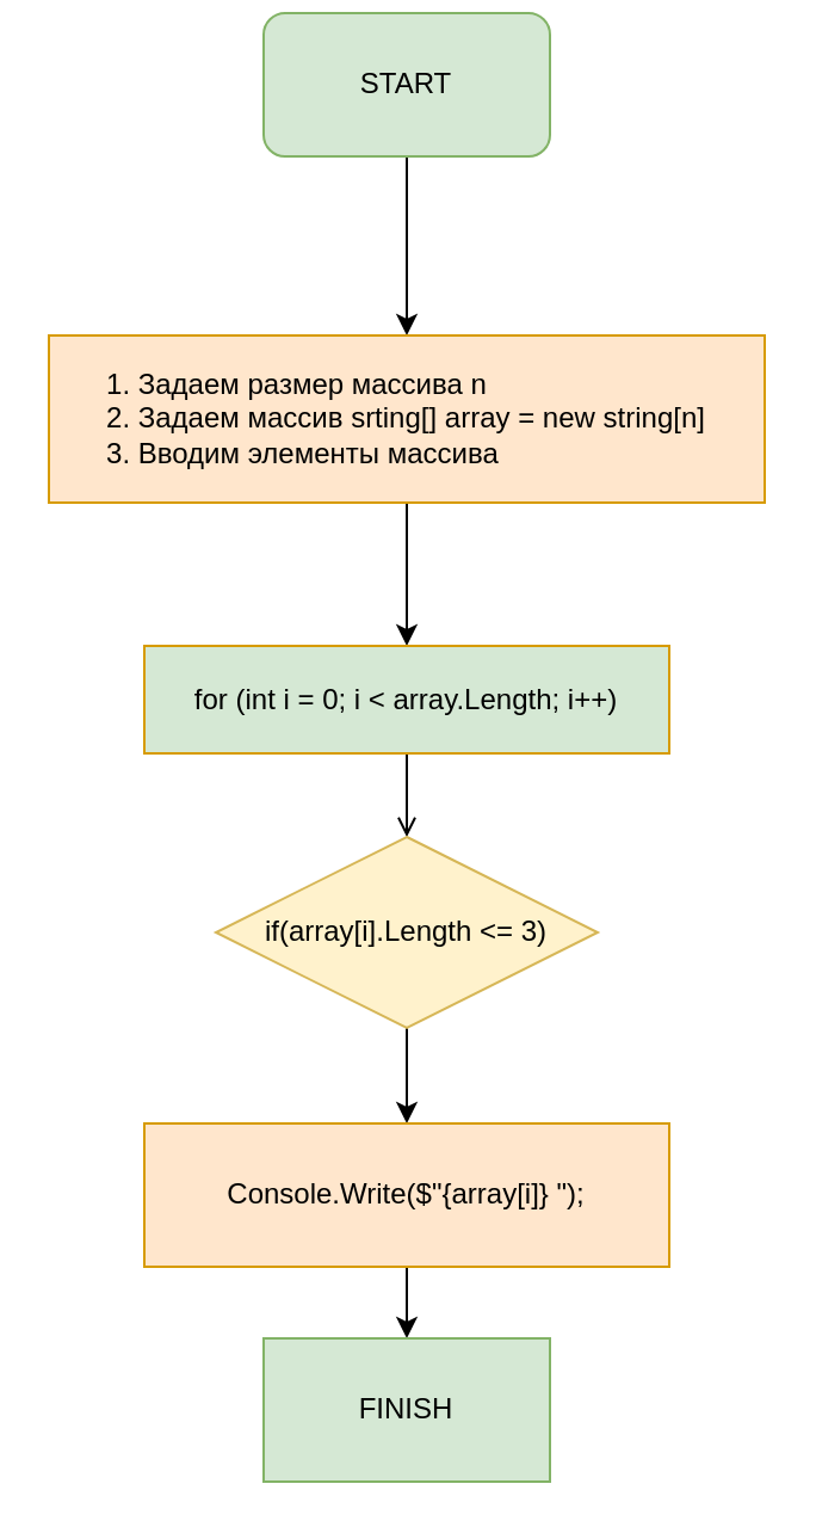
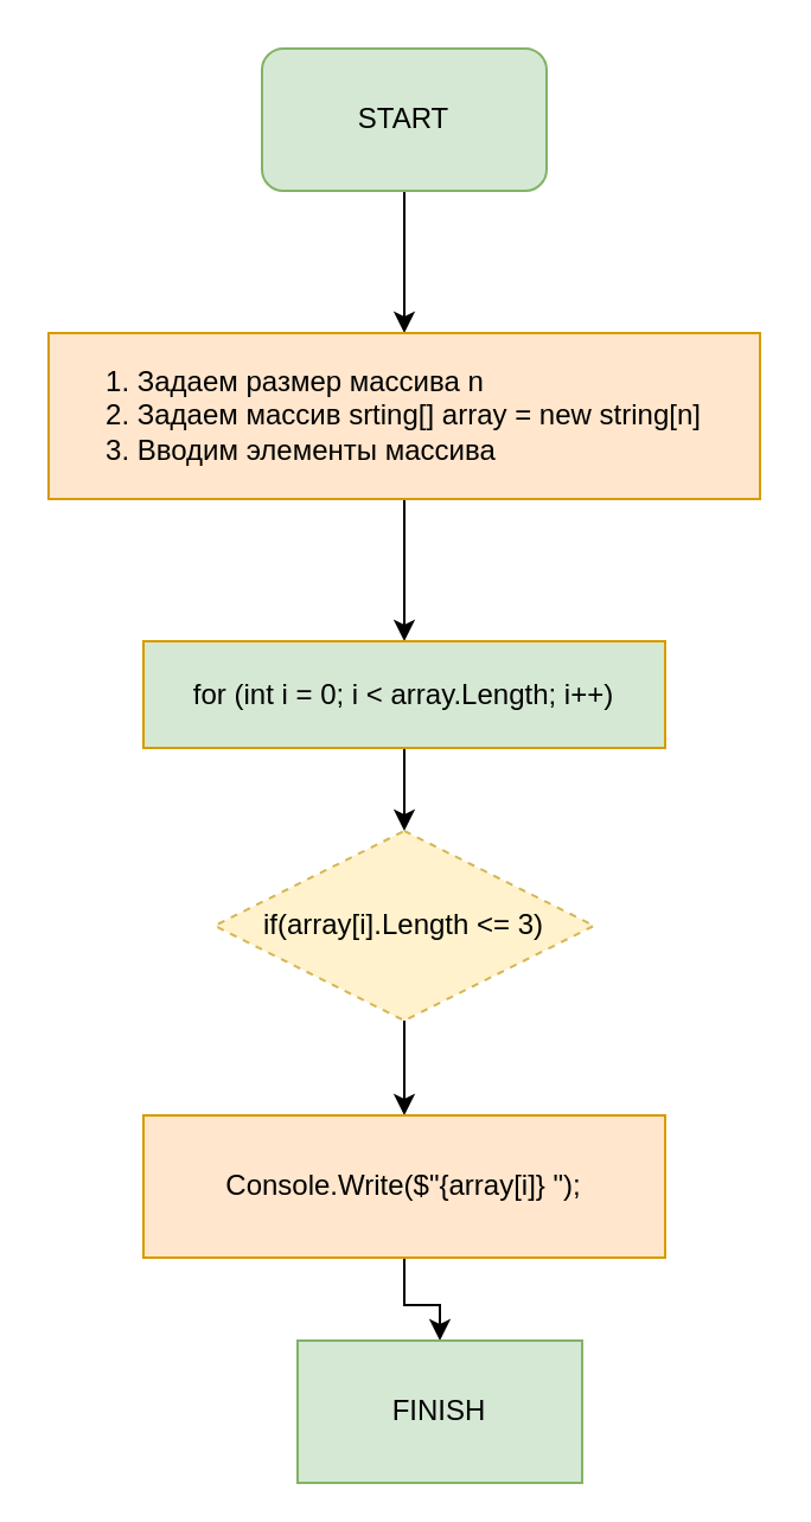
  <mxCell id="0" />
  <mxCell id="1" parent="0" />
  <mxCell id="2" value="" style="edgeStyle=orthogonalEdgeStyle;rounded=0;orthogonalLoop=1;jettySize=auto;html=1;entryX=0.5;entryY=0;entryDx=0;entryDy=0;" edge="1" parent="1" source="3" target="5"><mxGeometry relative="1" as="geometry"><mxPoint x="170" y="160" as="targetPoint" /></mxGeometry></mxCell>
- <mxCell id="3" value="START" style="rounded=1;whiteSpace=wrap;html=1;fillColor=#d5e8d4;strokeColor=#82b366;" vertex="1" parent="1"><mxGeometry x="110" y="5" width="120" height="60" as="geometry" /></mxCell>
+ <mxCell id="3" value="START" style="rounded=1;whiteSpace=wrap;html=1;fillColor=#d5e8d4;strokeColor=#82b366;" vertex="1" parent="1"><mxGeometry x="110" y="20" width="120" height="60" as="geometry" /></mxCell>
  <mxCell id="4" value="" style="edgeStyle=orthogonalEdgeStyle;rounded=0;orthogonalLoop=1;jettySize=auto;html=1;" edge="1" parent="1" source="5" target="7"><mxGeometry relative="1" as="geometry" /></mxCell>
  <mxCell id="5" value="&lt;div style=&quot;text-align: justify;&quot;&gt;&lt;span style=&quot;background-color: initial;&quot;&gt;1. Задаем размер массива n&lt;/span&gt;&lt;/div&gt;&lt;div style=&quot;text-align: justify;&quot;&gt;&lt;span style=&quot;background-color: initial;&quot;&gt;2. Задаем массив srting[] array = new string[n]&lt;/span&gt;&lt;/div&gt;&lt;div style=&quot;text-align: justify;&quot;&gt;&lt;span style=&quot;background-color: initial;&quot;&gt;3. Вводим элементы массива&lt;/span&gt;&lt;/div&gt;" style="rounded=0;whiteSpace=wrap;html=1;fillColor=#ffe6cc;strokeColor=#d79b00;" vertex="1" parent="1"><mxGeometry x="20" y="140" width="300" height="70" as="geometry" /></mxCell>
- <mxCell id="6" value="" style="edgeStyle=orthogonalEdgeStyle;rounded=0;orthogonalLoop=1;jettySize=auto;html=1;endArrow=open;" edge="1" parent="1" source="7" target="9"><mxGeometry relative="1" as="geometry" /></mxCell>
+ <mxCell id="6" value="" style="edgeStyle=orthogonalEdgeStyle;rounded=0;orthogonalLoop=1;jettySize=auto;html=1;" edge="1" parent="1" source="7" target="9"><mxGeometry relative="1" as="geometry" /></mxCell>
  <mxCell id="7" value="for (int i = 0; i &amp;lt; array.Length; i++)" style="whiteSpace=wrap;html=1;rounded=0;fillColor=#d5e8d4;strokeColor=#d79b00;" vertex="1" parent="1"><mxGeometry x="60" y="270" width="220" height="45" as="geometry" /></mxCell>
  <mxCell id="8" value="" style="edgeStyle=orthogonalEdgeStyle;rounded=0;orthogonalLoop=1;jettySize=auto;html=1;" edge="1" parent="1" source="9" target="11"><mxGeometry relative="1" as="geometry" /></mxCell>
- <mxCell id="9" value="if(array[i].Length &amp;lt;= 3)" style="rhombus;whiteSpace=wrap;html=1;rounded=0;fillColor=#fff2cc;strokeColor=#d6b656;" vertex="1" parent="1"><mxGeometry x="90" y="350" width="160" height="80" as="geometry" /></mxCell>
+ <mxCell id="9" value="if(array[i].Length &amp;lt;= 3)" style="rhombus;whiteSpace=wrap;html=1;rounded=0;fillColor=#fff2cc;strokeColor=#d6b656;dashed=1;" vertex="1" parent="1"><mxGeometry x="90" y="350" width="160" height="80" as="geometry" /></mxCell>
  <mxCell id="10" value="" style="edgeStyle=orthogonalEdgeStyle;rounded=0;orthogonalLoop=1;jettySize=auto;html=1;" edge="1" parent="1" source="11" target="12"><mxGeometry relative="1" as="geometry" /></mxCell>
  <mxCell id="11" value="Console.Write($&quot;{array[i]} &quot;);" style="whiteSpace=wrap;html=1;rounded=0;fillColor=#ffe6cc;strokeColor=#d79b00;" vertex="1" parent="1"><mxGeometry x="60" y="470" width="220" height="60" as="geometry" /></mxCell>
- <mxCell id="12" value="FINISH" style="whiteSpace=wrap;html=1;rounded=0;fillColor=#d5e8d4;strokeColor=#82b366;" vertex="1" parent="1"><mxGeometry x="110" y="560" width="120" height="60" as="geometry" /></mxCell>
+ <mxCell id="12" value="FINISH" style="whiteSpace=wrap;html=1;rounded=0;fillColor=#d5e8d4;strokeColor=#82b366;" vertex="1" parent="1"><mxGeometry x="125" y="565" width="120" height="60" as="geometry" /></mxCell>
